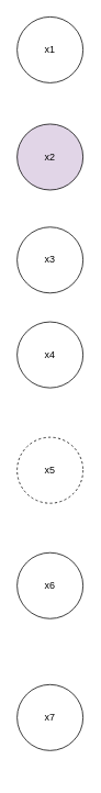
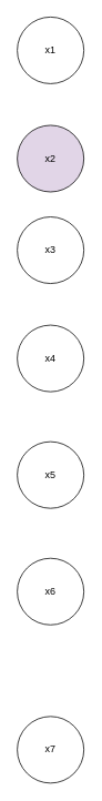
  <mxCell id="0" />
  <mxCell id="1" parent="0" />
  <mxCell id="2" value="x1" style="ellipse;whiteSpace=wrap;html=1;aspect=fixed;" vertex="1" parent="1"><mxGeometry x="20" y="20" width="80" height="80" as="geometry" /></mxCell>
- <mxCell id="3" value="x3" style="ellipse;whiteSpace=wrap;html=1;aspect=fixed;" vertex="1" parent="1"><mxGeometry x="20" y="275" width="80" height="80" as="geometry" /></mxCell>
+ <mxCell id="3" value="x3" style="ellipse;whiteSpace=wrap;html=1;aspect=fixed;" vertex="1" parent="1"><mxGeometry x="20" y="260" width="80" height="80" as="geometry" /></mxCell>
  <mxCell id="4" value="x2" style="ellipse;whiteSpace=wrap;html=1;aspect=fixed;fillColor=#e1d5e7;" vertex="1" parent="1"><mxGeometry x="20" y="150" width="80" height="80" as="geometry" /></mxCell>
- <mxCell id="5" value="x5" style="ellipse;whiteSpace=wrap;html=1;aspect=fixed;dashed=1;" vertex="1" parent="1"><mxGeometry x="20" y="530" width="80" height="80" as="geometry" /></mxCell>
+ <mxCell id="5" value="x5" style="ellipse;whiteSpace=wrap;html=1;aspect=fixed;" vertex="1" parent="1"><mxGeometry x="20" y="530" width="80" height="80" as="geometry" /></mxCell>
  <mxCell id="6" value="x4" style="ellipse;whiteSpace=wrap;html=1;aspect=fixed;" vertex="1" parent="1"><mxGeometry x="20" y="390" width="80" height="80" as="geometry" /></mxCell>
  <mxCell id="7" value="x6" style="ellipse;whiteSpace=wrap;html=1;aspect=fixed;" vertex="1" parent="1"><mxGeometry x="20" y="670" width="80" height="80" as="geometry" /></mxCell>
- <mxCell id="8" value="x7" style="ellipse;whiteSpace=wrap;html=1;aspect=fixed;" vertex="1" parent="1"><mxGeometry x="20" y="830" width="80" height="80" as="geometry" /></mxCell>
+ <mxCell id="8" value="x7" style="ellipse;whiteSpace=wrap;html=1;aspect=fixed;" vertex="1" parent="1"><mxGeometry x="20" y="860" width="80" height="80" as="geometry" /></mxCell>
